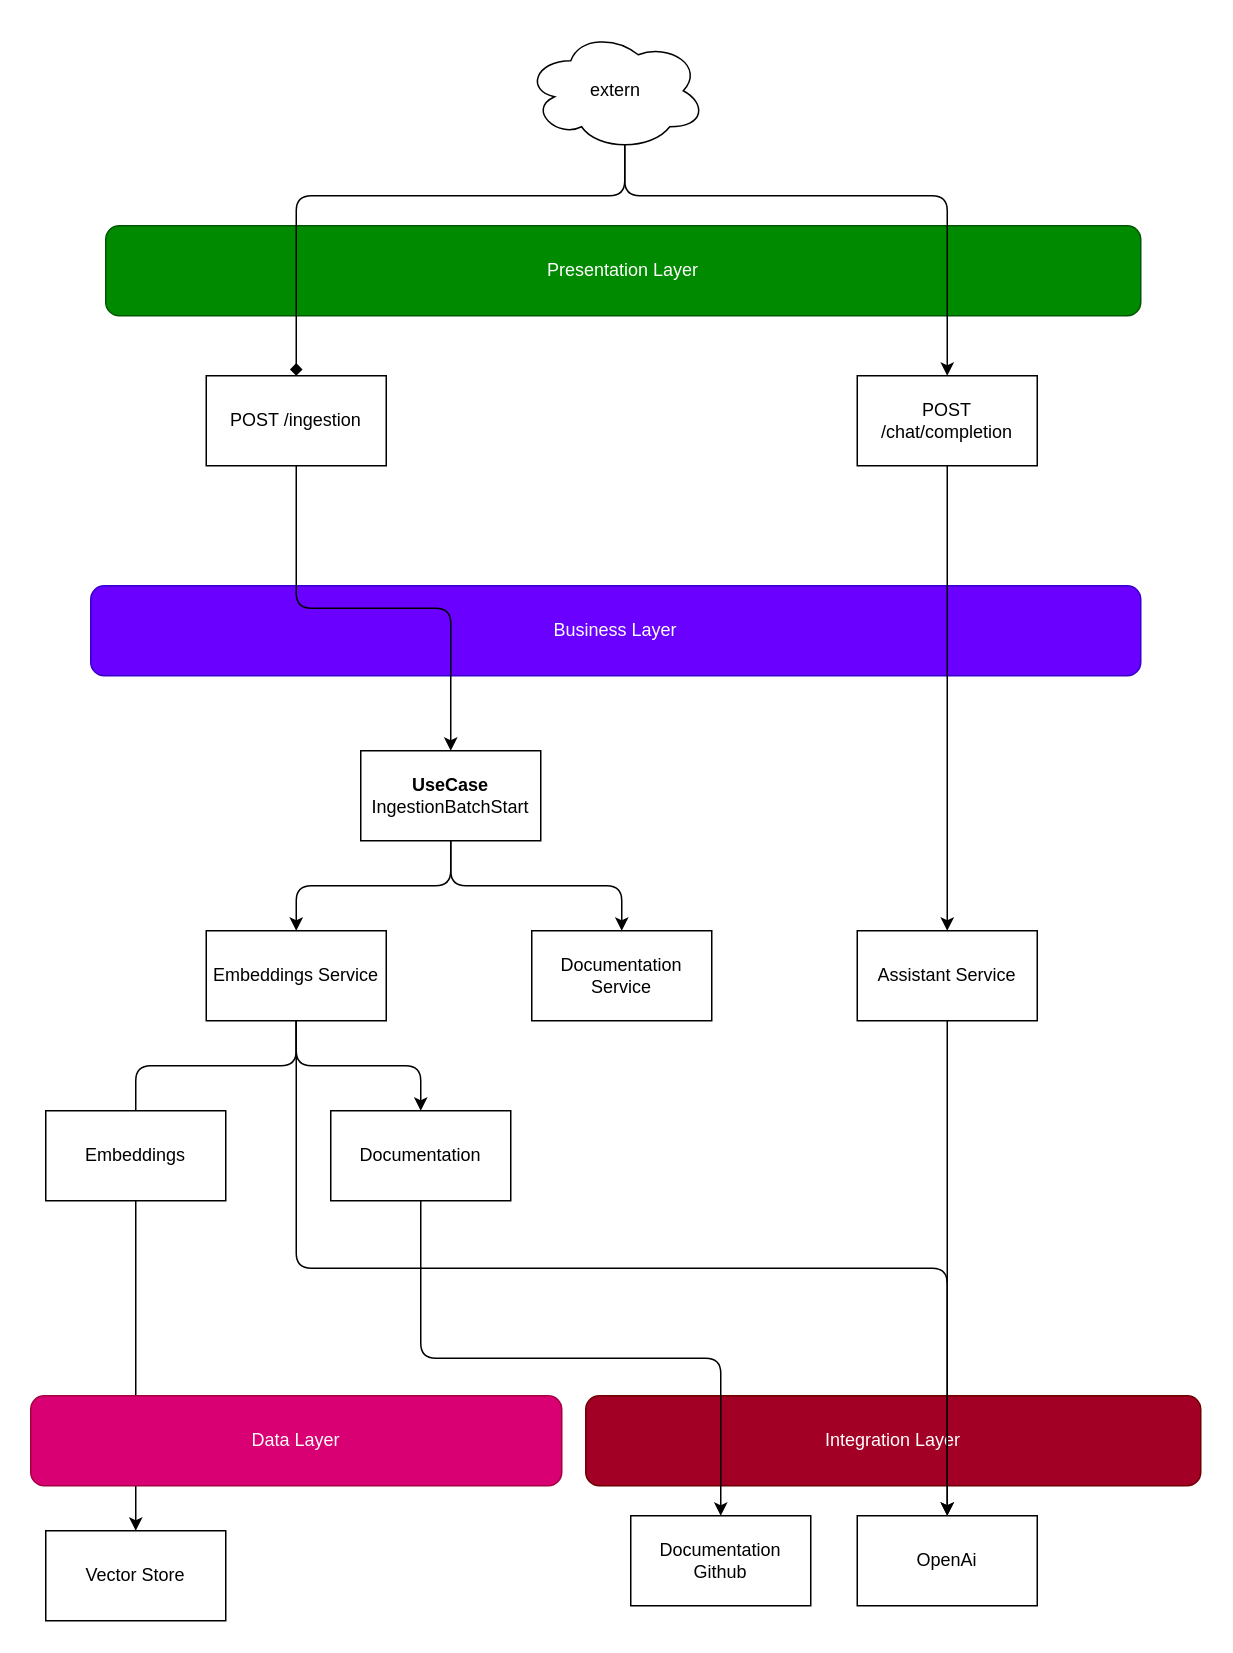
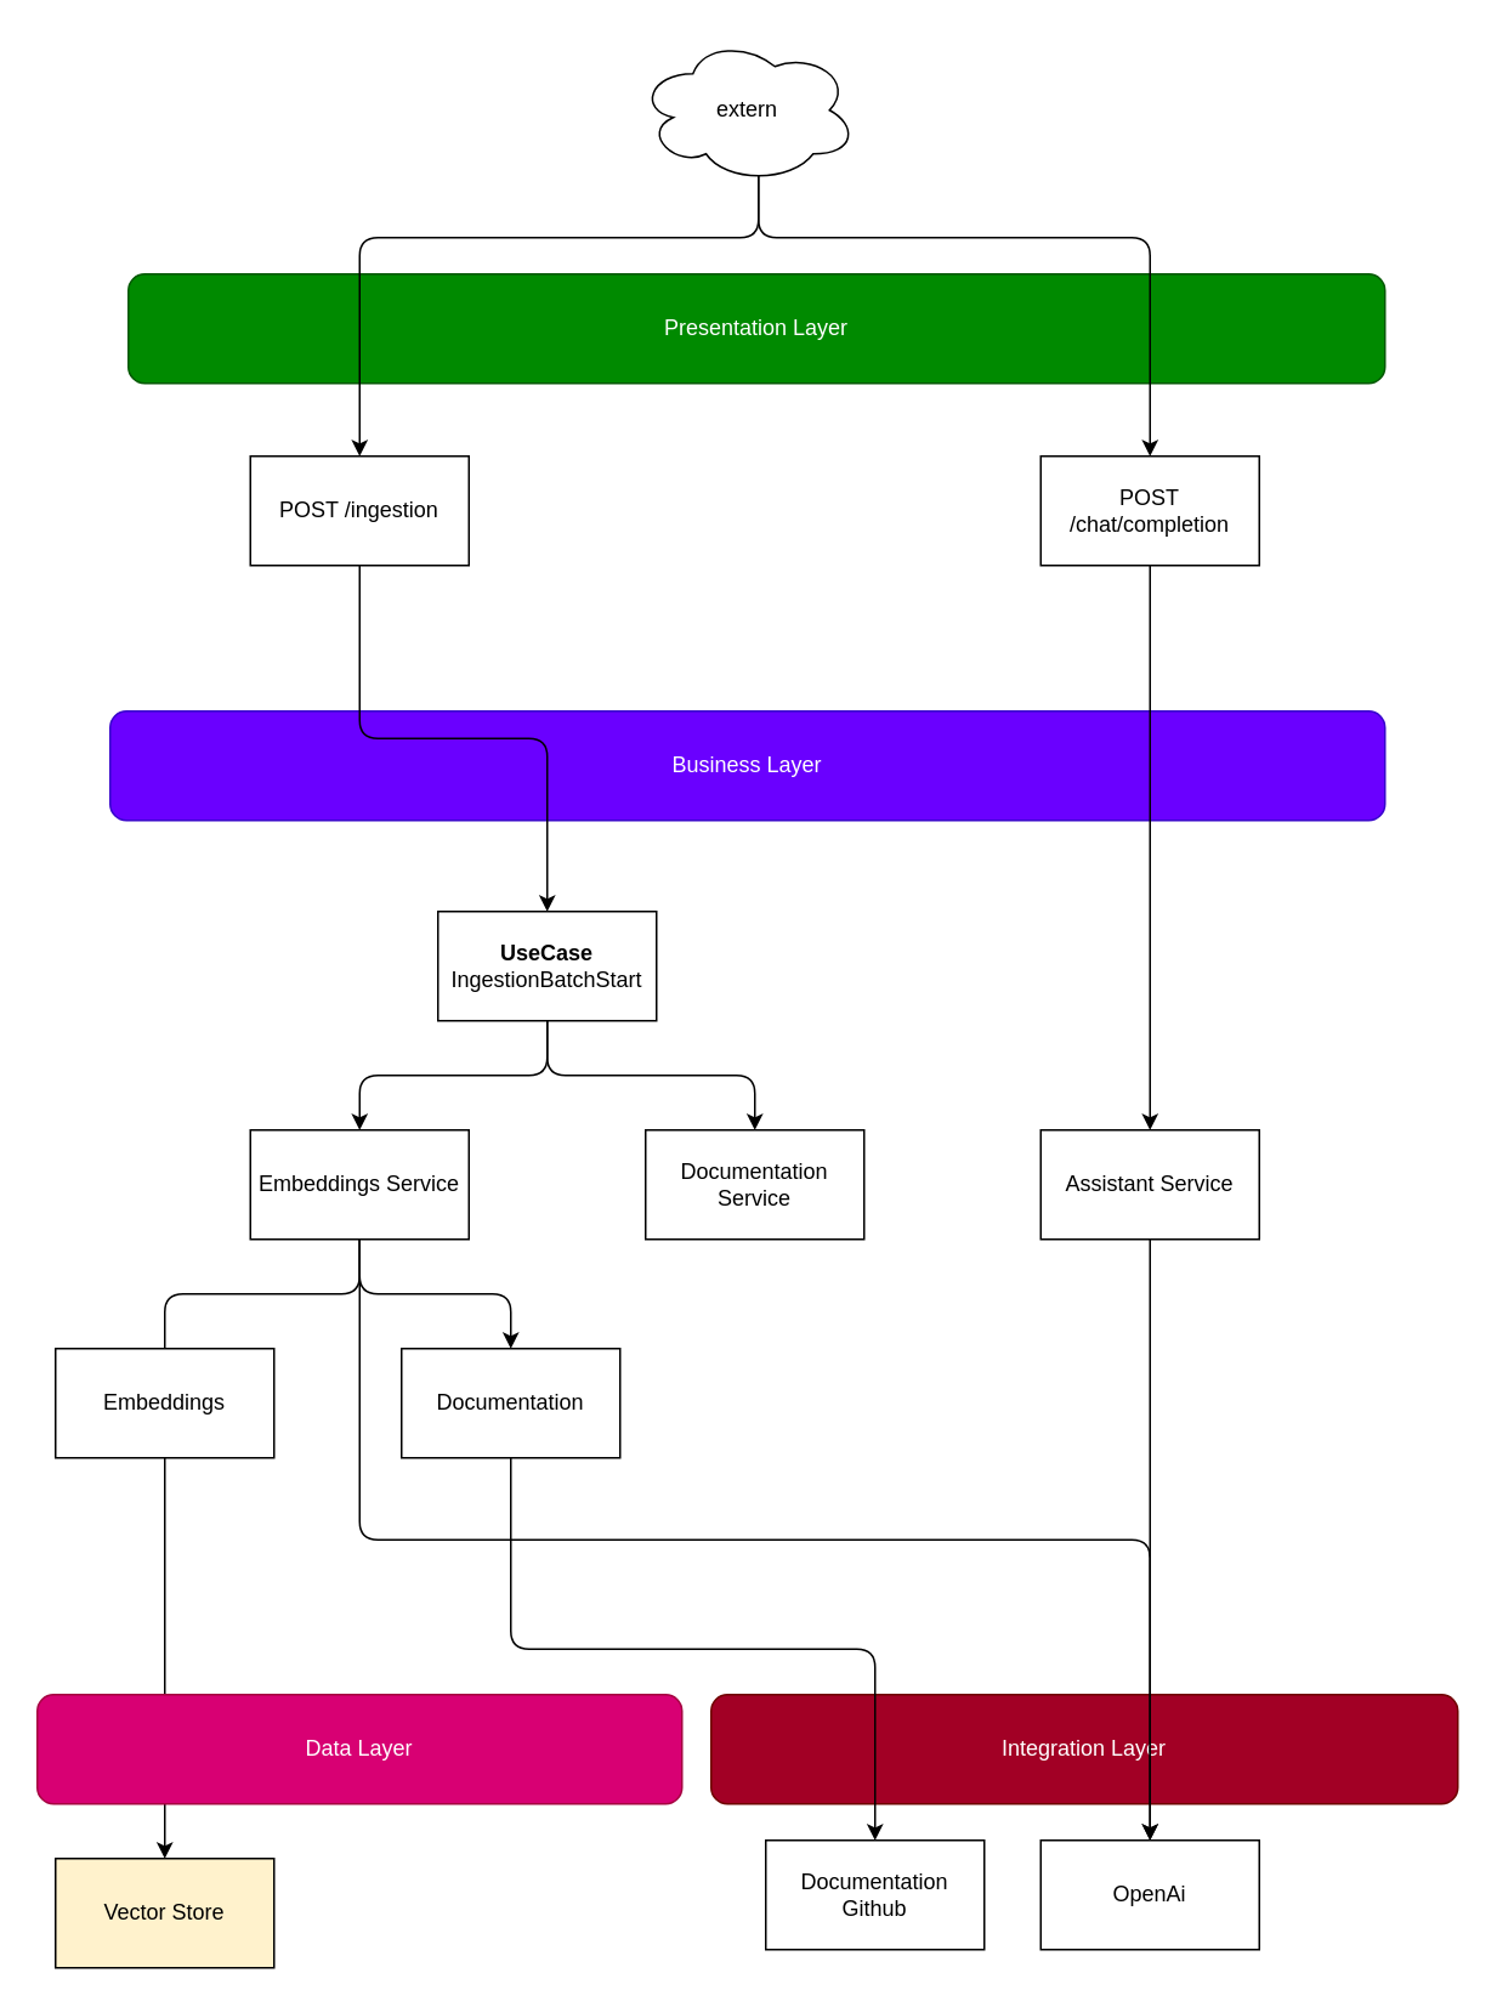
  <mxCell id="0" />
  <mxCell id="1" parent="0" />
  <mxCell id="2" value="Presentation Layer" style="rounded=1;whiteSpace=wrap;html=1;fillColor=#008a00;fontColor=#ffffff;strokeColor=#005700;" vertex="1" parent="1"><mxGeometry x="70" y="150" width="690" height="60" as="geometry" /></mxCell>
  <mxCell id="3" value="Business Layer" style="rounded=1;whiteSpace=wrap;html=1;fillColor=#6a00ff;fontColor=#ffffff;strokeColor=#3700CC;" vertex="1" parent="1"><mxGeometry x="60" y="390" width="700" height="60" as="geometry" /></mxCell>
  <mxCell id="4" value="Integration Layer" style="rounded=1;whiteSpace=wrap;html=1;fillColor=#a20025;fontColor=#ffffff;strokeColor=#6F0000;" vertex="1" parent="1"><mxGeometry x="390" y="930" width="410" height="60" as="geometry" /></mxCell>
  <mxCell id="5" style="edgeStyle=orthogonalEdgeStyle;html=1;" edge="1" parent="1" source="6" target="12"><mxGeometry relative="1" as="geometry" /></mxCell>
  <mxCell id="6" value="POST /ingestion" style="rounded=0;whiteSpace=wrap;html=1;" vertex="1" parent="1"><mxGeometry x="137" y="250" width="120" height="60" as="geometry" /></mxCell>
- <mxCell id="7" style="edgeStyle=orthogonalEdgeStyle;html=1;exitX=0.55;exitY=0.95;exitDx=0;exitDy=0;exitPerimeter=0;entryX=0.5;entryY=0;entryDx=0;entryDy=0;endArrow=diamond;" edge="1" parent="1" source="9" target="6"><mxGeometry relative="1" as="geometry"><Array as="points"><mxPoint x="416" y="130" /><mxPoint x="197" y="130" /></Array></mxGeometry></mxCell>
+ <mxCell id="7" style="edgeStyle=orthogonalEdgeStyle;html=1;exitX=0.55;exitY=0.95;exitDx=0;exitDy=0;exitPerimeter=0;entryX=0.5;entryY=0;entryDx=0;entryDy=0;" edge="1" parent="1" source="9" target="6"><mxGeometry relative="1" as="geometry"><Array as="points"><mxPoint x="416" y="130" /><mxPoint x="197" y="130" /></Array></mxGeometry></mxCell>
  <mxCell id="8" style="edgeStyle=orthogonalEdgeStyle;html=1;exitX=0.55;exitY=0.95;exitDx=0;exitDy=0;exitPerimeter=0;entryX=0.5;entryY=0;entryDx=0;entryDy=0;" edge="1" parent="1" source="9" target="26"><mxGeometry relative="1" as="geometry"><Array as="points"><mxPoint x="416" y="130" /><mxPoint x="631" y="130" /></Array></mxGeometry></mxCell>
  <mxCell id="9" value="extern" style="ellipse;shape=cloud;whiteSpace=wrap;html=1;" vertex="1" parent="1"><mxGeometry x="350" y="20" width="120" height="80" as="geometry" /></mxCell>
  <mxCell id="10" style="edgeStyle=orthogonalEdgeStyle;html=1;entryX=0.5;entryY=0;entryDx=0;entryDy=0;" edge="1" parent="1" source="12" target="16"><mxGeometry relative="1" as="geometry" /></mxCell>
  <mxCell id="11" style="edgeStyle=orthogonalEdgeStyle;html=1;entryX=0.5;entryY=0;entryDx=0;entryDy=0;" edge="1" parent="1" source="12" target="17"><mxGeometry relative="1" as="geometry" /></mxCell>
  <mxCell id="12" value="&lt;b&gt;UseCase&lt;/b&gt; IngestionBatchStart" style="rounded=0;whiteSpace=wrap;html=1;" vertex="1" parent="1"><mxGeometry x="240" y="500" width="120" height="60" as="geometry" /></mxCell>
  <mxCell id="13" style="edgeStyle=orthogonalEdgeStyle;html=1;exitX=0.5;exitY=1;exitDx=0;exitDy=0;entryX=0.5;entryY=0;entryDx=0;entryDy=0;endArrow=none;" edge="1" parent="1" source="16" target="19"><mxGeometry relative="1" as="geometry" /></mxCell>
  <mxCell id="14" style="edgeStyle=orthogonalEdgeStyle;html=1;exitX=0.5;exitY=1;exitDx=0;exitDy=0;entryX=0.5;entryY=0;entryDx=0;entryDy=0;" edge="1" parent="1" source="16" target="29"><mxGeometry relative="1" as="geometry" /></mxCell>
  <mxCell id="15" style="edgeStyle=orthogonalEdgeStyle;html=1;exitX=0.5;exitY=1;exitDx=0;exitDy=0;entryX=0.5;entryY=0;entryDx=0;entryDy=0;" edge="1" parent="1" source="16" target="27"><mxGeometry relative="1" as="geometry" /></mxCell>
  <mxCell id="16" value="Embeddings Service" style="rounded=0;whiteSpace=wrap;html=1;" vertex="1" parent="1"><mxGeometry x="137" y="620" width="120" height="60" as="geometry" /></mxCell>
  <mxCell id="17" value="Documentation Service" style="rounded=0;whiteSpace=wrap;html=1;" vertex="1" parent="1"><mxGeometry x="354" y="620" width="120" height="60" as="geometry" /></mxCell>
  <mxCell id="18" style="edgeStyle=orthogonalEdgeStyle;html=1;" edge="1" parent="1" source="19" target="23"><mxGeometry relative="1" as="geometry" /></mxCell>
  <mxCell id="19" value="Embeddings" style="rounded=0;whiteSpace=wrap;html=1;" vertex="1" parent="1"><mxGeometry x="30" y="740" width="120" height="60" as="geometry" /></mxCell>
  <mxCell id="20" style="edgeStyle=orthogonalEdgeStyle;html=1;entryX=0.5;entryY=0;entryDx=0;entryDy=0;" edge="1" parent="1" source="21" target="27"><mxGeometry relative="1" as="geometry" /></mxCell>
  <mxCell id="21" value="Assistant Service" style="rounded=0;whiteSpace=wrap;html=1;" vertex="1" parent="1"><mxGeometry x="571" y="620" width="120" height="60" as="geometry" /></mxCell>
  <mxCell id="22" value="Data Layer" style="rounded=1;whiteSpace=wrap;html=1;fillColor=#d80073;fontColor=#ffffff;strokeColor=#A50040;" vertex="1" parent="1"><mxGeometry x="20" y="930" width="354" height="60" as="geometry" /></mxCell>
- <mxCell id="23" value="Vector Store" style="rounded=0;whiteSpace=wrap;html=1;" vertex="1" parent="1"><mxGeometry x="30" y="1020" width="120" height="60" as="geometry" /></mxCell>
+ <mxCell id="23" value="Vector Store" style="rounded=0;whiteSpace=wrap;html=1;fillColor=#fff2cc;" vertex="1" parent="1"><mxGeometry x="30" y="1020" width="120" height="60" as="geometry" /></mxCell>
  <mxCell id="24" value="Documentation Github" style="rounded=0;whiteSpace=wrap;html=1;" vertex="1" parent="1"><mxGeometry x="420" y="1010" width="120" height="60" as="geometry" /></mxCell>
  <mxCell id="25" style="edgeStyle=orthogonalEdgeStyle;html=1;" edge="1" parent="1" source="26" target="21"><mxGeometry relative="1" as="geometry" /></mxCell>
  <mxCell id="26" value="POST /chat/completion" style="rounded=0;whiteSpace=wrap;html=1;" vertex="1" parent="1"><mxGeometry x="571" y="250" width="120" height="60" as="geometry" /></mxCell>
  <mxCell id="27" value="OpenAi" style="rounded=0;whiteSpace=wrap;html=1;" vertex="1" parent="1"><mxGeometry x="571" y="1010" width="120" height="60" as="geometry" /></mxCell>
  <mxCell id="28" style="edgeStyle=orthogonalEdgeStyle;html=1;exitX=0.5;exitY=1;exitDx=0;exitDy=0;" edge="1" parent="1" source="29" target="24"><mxGeometry relative="1" as="geometry" /></mxCell>
  <mxCell id="29" value="Documentation" style="rounded=0;whiteSpace=wrap;html=1;" vertex="1" parent="1"><mxGeometry x="220" y="740" width="120" height="60" as="geometry" /></mxCell>
